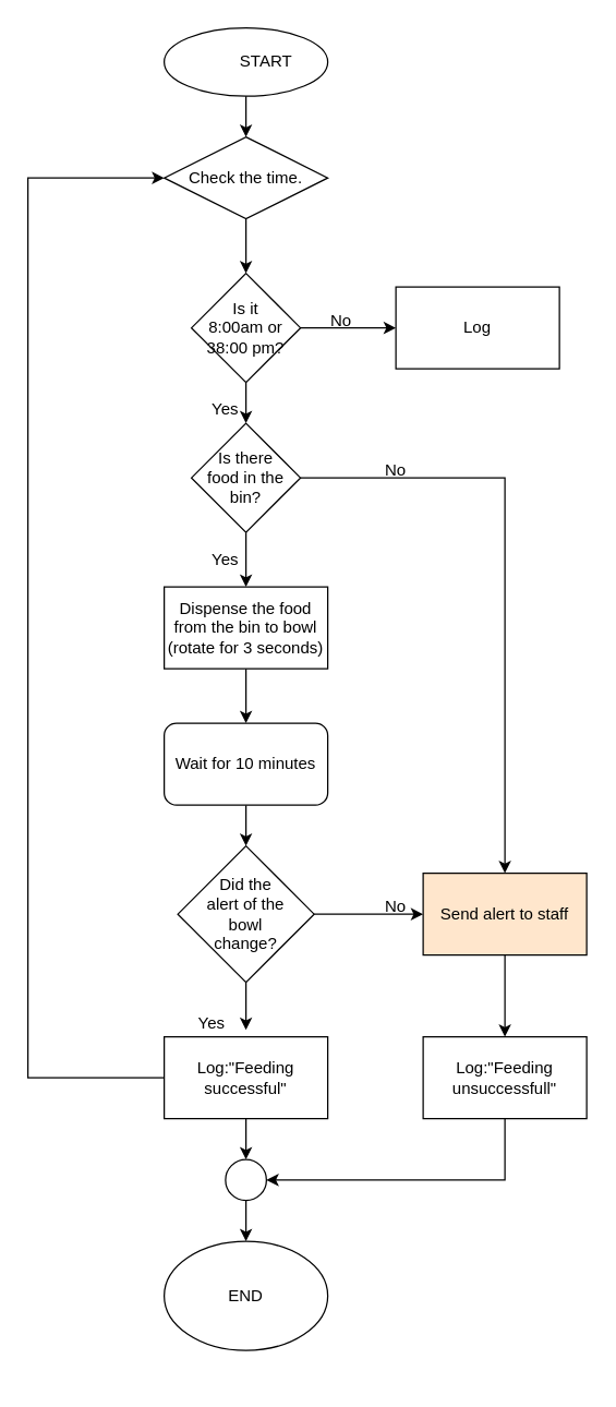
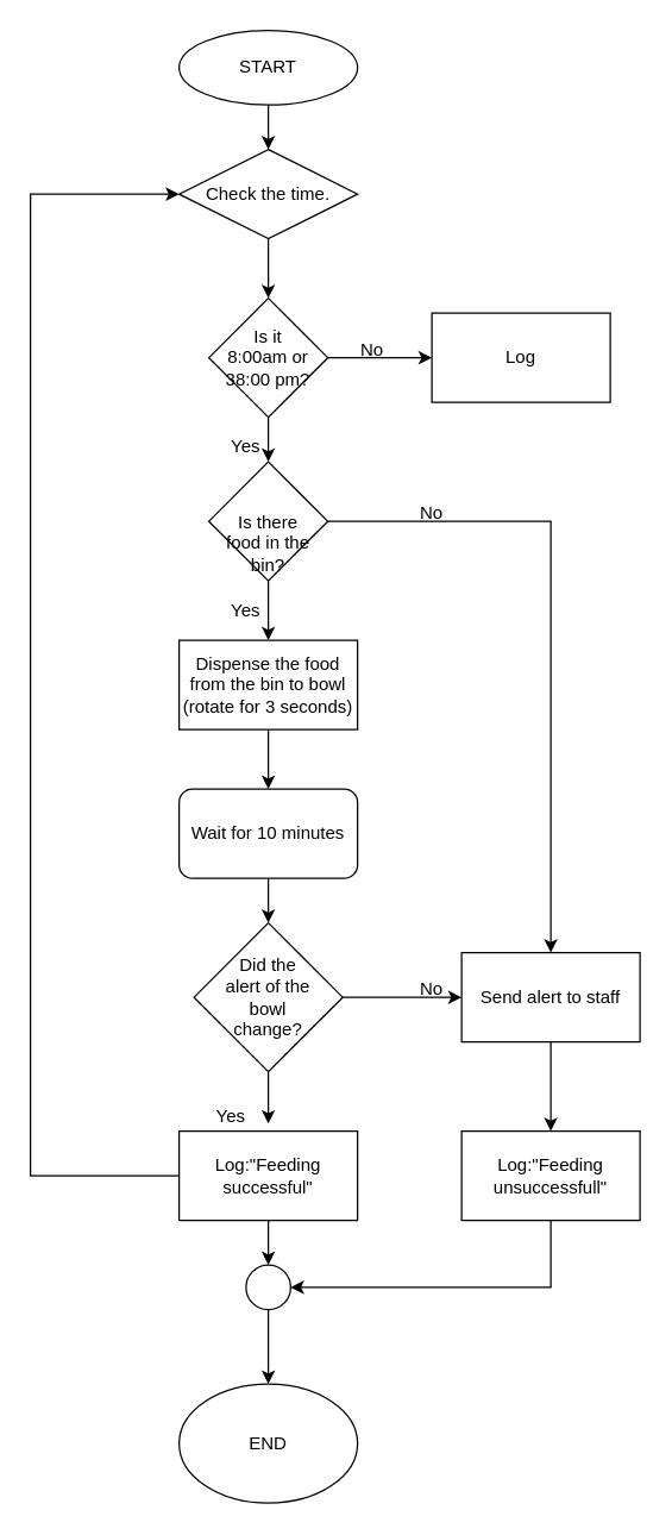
  <mxCell id="0" />
  <mxCell id="1" parent="0" />
  <mxCell id="2" style="edgeStyle=orthogonalEdgeStyle;rounded=0;orthogonalLoop=1;jettySize=auto;html=1;exitX=0.5;exitY=1;exitDx=0;exitDy=0;entryX=0.5;entryY=0;entryDx=0;entryDy=0;" parent="1" source="40" target="7" edge="1"><mxGeometry relative="1" as="geometry" /></mxCell>
  <mxCell id="3" value="" style="ellipse;whiteSpace=wrap;html=1;" parent="1" vertex="1"><mxGeometry x="120" y="20" width="120" height="50" as="geometry" /></mxCell>
- <mxCell id="4" value="START" style="text;html=1;align=center;verticalAlign=middle;whiteSpace=wrap;rounded=0;" parent="1" vertex="1"><mxGeometry x="165" y="30" width="60" height="30" as="geometry" /></mxCell>
+ <mxCell id="4" value="START" style="text;html=1;align=center;verticalAlign=middle;whiteSpace=wrap;rounded=0;" parent="1" vertex="1"><mxGeometry x="150" y="30" width="60" height="30" as="geometry" /></mxCell>
  <mxCell id="5" style="edgeStyle=orthogonalEdgeStyle;rounded=0;orthogonalLoop=1;jettySize=auto;html=1;exitX=1;exitY=0.5;exitDx=0;exitDy=0;entryX=0;entryY=0.5;entryDx=0;entryDy=0;" parent="1" source="7" target="9" edge="1"><mxGeometry relative="1" as="geometry" /></mxCell>
  <mxCell id="6" style="edgeStyle=orthogonalEdgeStyle;rounded=0;orthogonalLoop=1;jettySize=auto;html=1;exitX=0.5;exitY=1;exitDx=0;exitDy=0;entryX=0.5;entryY=0;entryDx=0;entryDy=0;" parent="1" source="7" target="15" edge="1"><mxGeometry relative="1" as="geometry" /></mxCell>
  <mxCell id="7" value="" style="rhombus;whiteSpace=wrap;html=1;" parent="1" vertex="1"><mxGeometry x="140" y="200" width="80" height="80" as="geometry" /></mxCell>
  <mxCell id="8" value="Is it 8:00am or 38:00 pm?" style="text;html=1;align=center;verticalAlign=middle;whiteSpace=wrap;rounded=0;" parent="1" vertex="1"><mxGeometry x="150" y="225" width="60" height="30" as="geometry" /></mxCell>
  <mxCell id="9" value="" style="rounded=0;whiteSpace=wrap;html=1;" parent="1" vertex="1"><mxGeometry x="290" y="210" width="120" height="60" as="geometry" /></mxCell>
  <mxCell id="10" value="No" style="text;html=1;align=center;verticalAlign=middle;whiteSpace=wrap;rounded=0;" parent="1" vertex="1"><mxGeometry x="220" y="220" width="60" height="30" as="geometry" /></mxCell>
  <mxCell id="11" value="Log" style="text;html=1;align=center;verticalAlign=middle;whiteSpace=wrap;rounded=0;" parent="1" vertex="1"><mxGeometry x="320" y="225" width="60" height="30" as="geometry" /></mxCell>
  <mxCell id="12" value="Yes" style="text;html=1;align=center;verticalAlign=middle;whiteSpace=wrap;rounded=0;" parent="1" vertex="1"><mxGeometry x="140" y="290" width="50" height="20" as="geometry" /></mxCell>
  <mxCell id="13" style="edgeStyle=orthogonalEdgeStyle;rounded=0;orthogonalLoop=1;jettySize=auto;html=1;exitX=0.5;exitY=1;exitDx=0;exitDy=0;entryX=0.5;entryY=0;entryDx=0;entryDy=0;" parent="1" source="15" target="21" edge="1"><mxGeometry relative="1" as="geometry" /></mxCell>
  <mxCell id="14" style="edgeStyle=orthogonalEdgeStyle;rounded=0;orthogonalLoop=1;jettySize=auto;html=1;exitX=1;exitY=0.5;exitDx=0;exitDy=0;" parent="1" source="15" target="18" edge="1"><mxGeometry relative="1" as="geometry" /></mxCell>
  <mxCell id="15" value="" style="rhombus;whiteSpace=wrap;html=1;" parent="1" vertex="1"><mxGeometry x="140" y="310" width="80" height="80" as="geometry" /></mxCell>
- <mxCell id="16" value="Is there food in the bin?" style="text;html=1;align=center;verticalAlign=middle;whiteSpace=wrap;rounded=0;" parent="1" vertex="1"><mxGeometry x="150" y="335" width="60" height="30" as="geometry" /></mxCell>
+ <mxCell id="16" value="Is there food in the bin?" style="text;html=1;align=center;verticalAlign=middle;whiteSpace=wrap;rounded=0;" parent="1" vertex="1"><mxGeometry x="150" y="350" width="60" height="30" as="geometry" /></mxCell>
  <mxCell id="17" style="edgeStyle=orthogonalEdgeStyle;rounded=0;orthogonalLoop=1;jettySize=auto;html=1;exitX=0.5;exitY=1;exitDx=0;exitDy=0;entryX=0.5;entryY=0;entryDx=0;entryDy=0;" parent="1" source="18" target="38" edge="1"><mxGeometry relative="1" as="geometry" /></mxCell>
- <mxCell id="18" value="Send alert to staff" style="rounded=0;whiteSpace=wrap;html=1;fillColor=#ffe6cc;" parent="1" vertex="1"><mxGeometry x="310" y="640" width="120" height="60" as="geometry" /></mxCell>
+ <mxCell id="18" value="Send alert to staff" style="rounded=0;whiteSpace=wrap;html=1;" parent="1" vertex="1"><mxGeometry x="310" y="640" width="120" height="60" as="geometry" /></mxCell>
  <mxCell id="19" value="No" style="text;html=1;align=center;verticalAlign=middle;whiteSpace=wrap;rounded=0;" parent="1" vertex="1"><mxGeometry x="260" y="330" width="60" height="30" as="geometry" /></mxCell>
  <mxCell id="20" style="edgeStyle=orthogonalEdgeStyle;rounded=0;orthogonalLoop=1;jettySize=auto;html=1;exitX=0.5;exitY=1;exitDx=0;exitDy=0;entryX=0.5;entryY=0;entryDx=0;entryDy=0;" parent="1" source="21" target="23" edge="1"><mxGeometry relative="1" as="geometry" /></mxCell>
  <mxCell id="21" value="Dispense the food from the bin to bowl (rotate for 3 seconds)" style="rounded=0;whiteSpace=wrap;html=1;" parent="1" vertex="1"><mxGeometry x="120" y="430" width="120" height="60" as="geometry" /></mxCell>
  <mxCell id="22" style="edgeStyle=orthogonalEdgeStyle;rounded=0;orthogonalLoop=1;jettySize=auto;html=1;exitX=0.5;exitY=1;exitDx=0;exitDy=0;entryX=0.5;entryY=0;entryDx=0;entryDy=0;" parent="1" source="23" target="25" edge="1"><mxGeometry relative="1" as="geometry" /></mxCell>
  <mxCell id="23" value="Wait for 10 minutes" style="whiteSpace=wrap;html=1;rounded=1;" parent="1" vertex="1"><mxGeometry x="120" y="530" width="120" height="60" as="geometry" /></mxCell>
  <mxCell id="24" style="edgeStyle=orthogonalEdgeStyle;rounded=0;orthogonalLoop=1;jettySize=auto;html=1;exitX=0.5;exitY=1;exitDx=0;exitDy=0;entryX=1;entryY=0.75;entryDx=0;entryDy=0;" parent="1" source="25" target="30" edge="1"><mxGeometry relative="1" as="geometry" /></mxCell>
  <mxCell id="25" value="" style="rhombus;whiteSpace=wrap;html=1;" parent="1" vertex="1"><mxGeometry x="130" y="620" width="100" height="100" as="geometry" /></mxCell>
  <mxCell id="26" value="Did the alert of the bowl change?" style="text;html=1;align=center;verticalAlign=middle;whiteSpace=wrap;rounded=0;" parent="1" vertex="1"><mxGeometry x="150" y="655" width="60" height="30" as="geometry" /></mxCell>
  <mxCell id="27" value="Yes" style="text;html=1;align=center;verticalAlign=middle;whiteSpace=wrap;rounded=0;" parent="1" vertex="1"><mxGeometry x="140" y="400" width="50" height="20" as="geometry" /></mxCell>
  <mxCell id="28" value="No" style="text;html=1;align=center;verticalAlign=middle;whiteSpace=wrap;rounded=0;" parent="1" vertex="1"><mxGeometry x="260" y="650" width="60" height="30" as="geometry" /></mxCell>
- <mxCell id="29" value="END" style="ellipse;whiteSpace=wrap;html=1;" parent="1" vertex="1"><mxGeometry x="120" y="910" width="120" height="80" as="geometry" /></mxCell>
+ <mxCell id="29" value="END" style="ellipse;whiteSpace=wrap;html=1;" parent="1" vertex="1"><mxGeometry x="120" y="930" width="120" height="80" as="geometry" /></mxCell>
  <mxCell id="30" value="Yes" style="text;html=1;align=center;verticalAlign=middle;whiteSpace=wrap;rounded=0;" parent="1" vertex="1"><mxGeometry x="130" y="740" width="50" height="20" as="geometry" /></mxCell>
  <mxCell id="31" style="edgeStyle=orthogonalEdgeStyle;rounded=0;orthogonalLoop=1;jettySize=auto;html=1;exitX=0.5;exitY=1;exitDx=0;exitDy=0;entryX=0.5;entryY=0;entryDx=0;entryDy=0;" parent="1" source="32" target="29" edge="1"><mxGeometry relative="1" as="geometry" /></mxCell>
  <mxCell id="32" value="" style="ellipse;whiteSpace=wrap;html=1;aspect=fixed;" parent="1" vertex="1"><mxGeometry x="165" y="850" width="30" height="30" as="geometry" /></mxCell>
  <mxCell id="33" style="edgeStyle=orthogonalEdgeStyle;rounded=0;orthogonalLoop=1;jettySize=auto;html=1;exitX=1;exitY=0.5;exitDx=0;exitDy=0;entryX=0.833;entryY=0.667;entryDx=0;entryDy=0;entryPerimeter=0;" parent="1" source="25" target="28" edge="1"><mxGeometry relative="1" as="geometry" /></mxCell>
  <mxCell id="34" style="edgeStyle=orthogonalEdgeStyle;rounded=0;orthogonalLoop=1;jettySize=auto;html=1;exitX=0.5;exitY=1;exitDx=0;exitDy=0;entryX=0.5;entryY=0;entryDx=0;entryDy=0;" parent="1" source="36" target="32" edge="1"><mxGeometry relative="1" as="geometry" /></mxCell>
  <mxCell id="35" style="edgeStyle=orthogonalEdgeStyle;rounded=0;orthogonalLoop=1;jettySize=auto;html=1;exitX=0;exitY=0.5;exitDx=0;exitDy=0;entryX=0;entryY=0.5;entryDx=0;entryDy=0;" edge="1" parent="1" source="36" target="40"><mxGeometry relative="1" as="geometry"><mxPoint x="10" y="430" as="targetPoint" /><Array as="points"><mxPoint x="20" y="790" /><mxPoint x="20" y="130" /></Array></mxGeometry></mxCell>
  <mxCell id="36" value="Log:&quot;Feeding successful&quot;" style="rounded=0;whiteSpace=wrap;html=1;" parent="1" vertex="1"><mxGeometry x="120" y="760" width="120" height="60" as="geometry" /></mxCell>
  <mxCell id="37" style="edgeStyle=orthogonalEdgeStyle;rounded=0;orthogonalLoop=1;jettySize=auto;html=1;exitX=0.5;exitY=1;exitDx=0;exitDy=0;entryX=1;entryY=0.5;entryDx=0;entryDy=0;" parent="1" source="38" target="32" edge="1"><mxGeometry relative="1" as="geometry" /></mxCell>
  <mxCell id="38" value="Log:&quot;Feeding unsuccessfull&quot;" style="rounded=0;whiteSpace=wrap;html=1;" parent="1" vertex="1"><mxGeometry x="310" y="760" width="120" height="60" as="geometry" /></mxCell>
  <mxCell id="39" value="" style="edgeStyle=orthogonalEdgeStyle;rounded=0;orthogonalLoop=1;jettySize=auto;html=1;exitX=0.5;exitY=1;exitDx=0;exitDy=0;entryX=0.5;entryY=0;entryDx=0;entryDy=0;" edge="1" parent="1" source="3" target="40"><mxGeometry relative="1" as="geometry"><mxPoint x="180" as="sourcePoint" y="70" /><mxPoint x="180" y="200" as="targetPoint" /></mxGeometry></mxCell>
  <mxCell id="40" value="Check the time." style="rhombus;whiteSpace=wrap;html=1;" vertex="1" parent="1"><mxGeometry x="120" y="100" width="120" height="60" as="geometry" /></mxCell>
